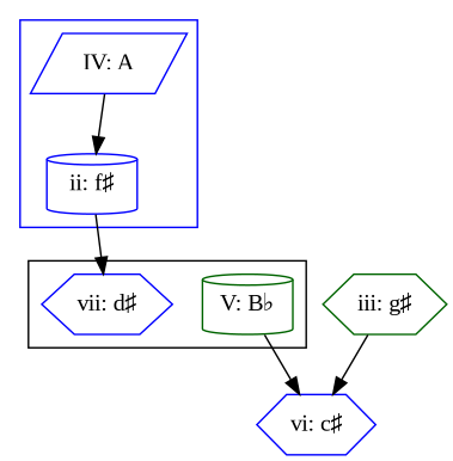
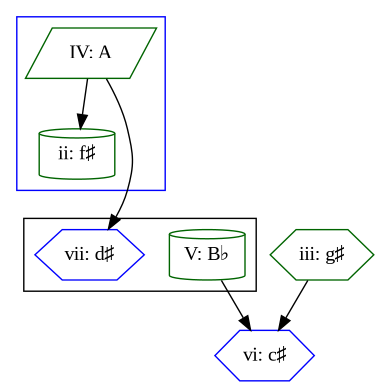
  digraph {
    compound=true
    fontname="Liberation Serif"
    forcelabels=true
    node [color=blue fontname="Liberation Serif" shape=hexagon]
    edge [fontname="Liberation Serif"]
-   n1 [label="IV: A" shape=parallelogram]
-   n2 [label="ii: f♯" shape=cylinder]
+   n1 [color=darkgreen label="IV: A" shape=parallelogram]
+   n2 [color=darkgreen label="ii: f♯" shape=cylinder]
    n3 [color=darkgreen label="V: B♭" shape=cylinder]
    n4 [label="vii: d♯"]
    n5 [label="vi: c♯"]
    n6 [color=darkgreen label="iii: g♯"]
    subgraph cluster_1 {
      color=blue
      n1
      n2
    }
    subgraph cluster_2 {
      n3
      n4
    }
    n1 -> n2
-   n2 -> n4
+   n1 -> n4
    n3 -> n5
    n6 -> n5
  }
